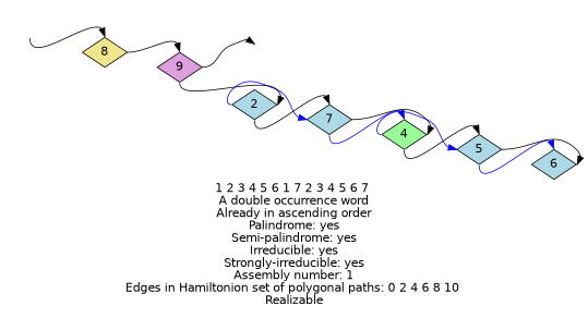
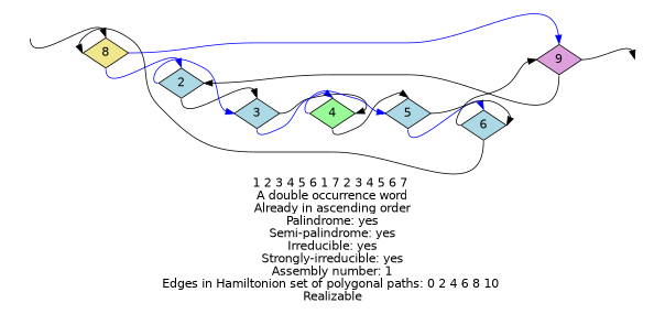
  digraph {
    fontname=Helvetica
    label="1 2 3 4 5 6 1 7 2 3 4 5 6 7 \nA double occurrence word\nAlready in ascending order\nPalindrome: yes\nSemi-palindrome: yes\nIrreducible: yes\nStrongly-irreducible: yes\nAssembly number: 1\nEdges in Hamiltonion set of polygonal paths: 0 2 4 6 8 10 \nRealizable\n"
    rankdir=LR
    node [fontname=Helvetica shape=diamond style=filled fillcolor=lightblue]
    edge [headport=n tailport=s]
    a [style=invis fillcolor=""]
    n2 [fillcolor=khaki label=8]
    2
    n4 [fillcolor=plum label=9]
    b [style=invis fillcolor=""]
-   3 [label=7]
+   3
    4 [fillcolor=palegreen]
    5
    6
    a -> n2
-   n2 -> n4 [color=black tailport=e]
+   n2 -> 2 [color=blue]
+   n2 -> n4 [color=blue tailport=e]
    2 -> 3
    2 -> 3 [color=blue headport=w tailport=w]
    n4 -> 2 [headport=e]
    n4 -> b [tailport=e]
    3 -> 4 [color=blue]
    3 -> 4 [headport=e tailport=e]
    4 -> 5
    4 -> 5 [color=blue headport=w tailport=w]
    5 -> 6 [color=blue]
    5 -> 6 [headport=e tailport=e]
+   6 -> n2 [headport=w]
+   6 -> n4 [headport=w tailport=w]
  }
